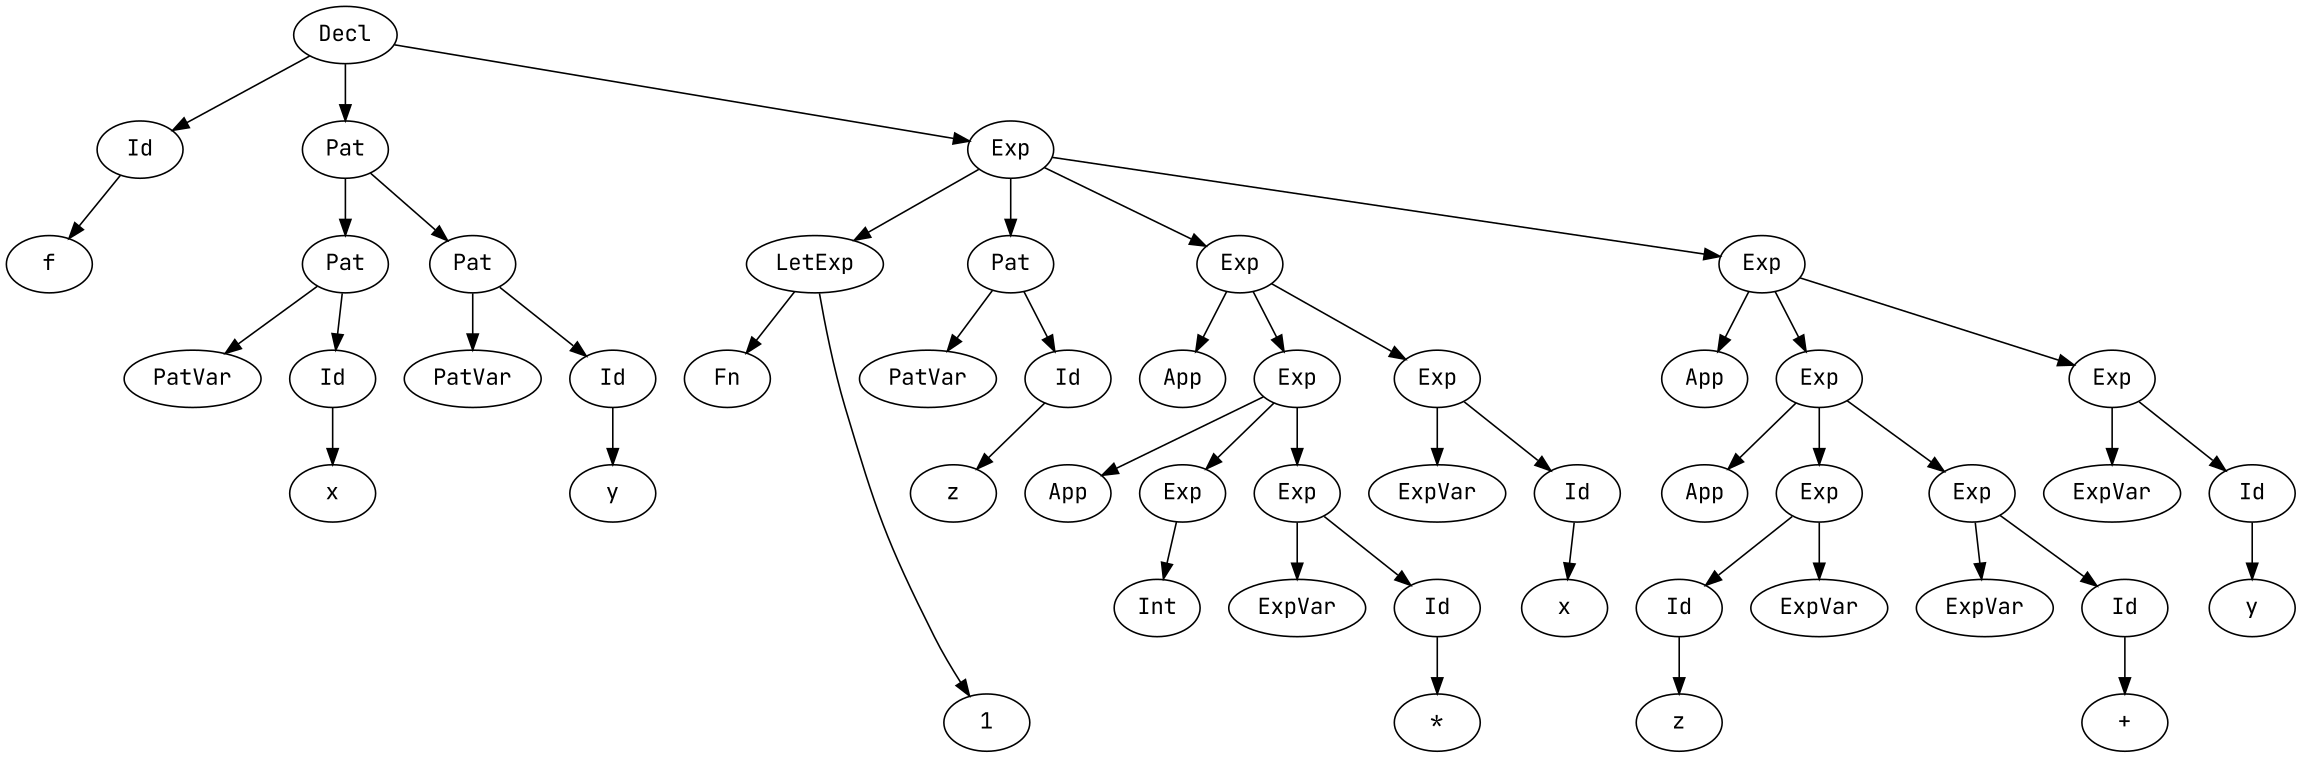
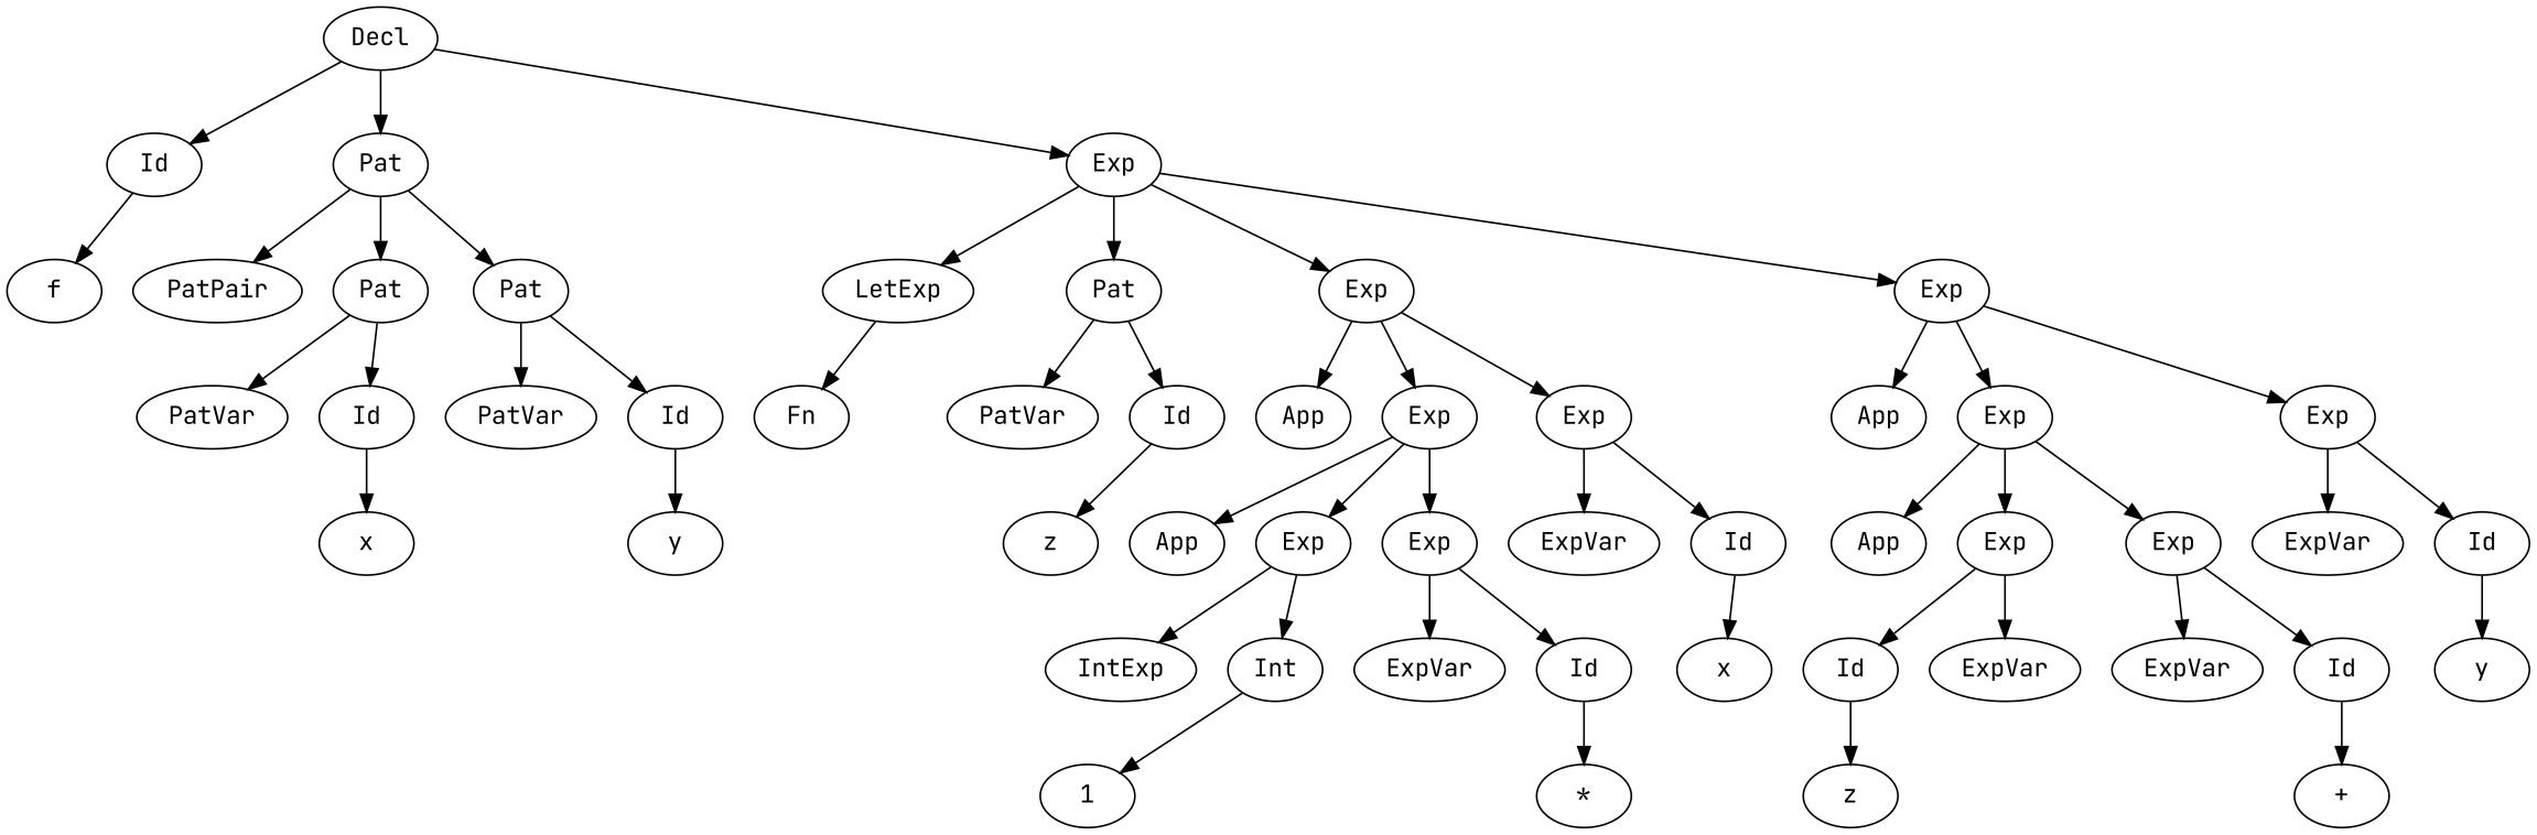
  digraph {
    fontname="JetBrains Mono"
    node [fontname="JetBrains Mono"]
    edge [fontname="JetBrains Mono"]
    n1 [label=Decl]
    n2 [label=Id]
    n3 [label=Pat]
    n4 [label=Exp]
    n5 [label=Fn]
    n6 [label=f]
+   n7 [label=PatPair]
    n8 [label=Pat]
    n9 [label=Pat]
    n10 [label=LetExp]
    n11 [label=Pat]
    n12 [label=Exp]
    n13 [label=Exp]
    n14 [label=PatVar]
    n15 [label=Id]
    n16 [label=PatVar]
    n17 [label=Id]
    n18 [label=PatVar]
    n19 [label=Id]
    n20 [label=App]
    n21 [label=Exp]
    n22 [label=Exp]
    n23 [label=App]
    n24 [label=Exp]
    n25 [label=Exp]
    n26 [label=x]
    n27 [label=y]
    n28 [label=z]
    n29 [label=App]
    n30 [label=Exp]
    n31 [label=Exp]
    n32 [label=ExpVar]
    n33 [label=Id]
    n34 [label=App]
    n35 [label=Exp]
    n36 [label=Exp]
    n37 [label=ExpVar]
    n38 [label=Id]
+   n39 [label=IntExp]
    n40 [label=Int]
    n41 [label=ExpVar]
    n42 [label=Id]
    n43 [label=x]
    n44 [label=1]
    n45 [label="*"]
    n46 [label=Id]
    n47 [label=ExpVar]
    n48 [label=ExpVar]
    n49 [label=Id]
    n50 [label=y]
    n51 [label=z]
    n52 [label="+"]
    n1 -> n2
    n1 -> n3
    n1 -> n4
    n2 -> n6
+   n3 -> n7
    n3 -> n8
    n3 -> n9
    n4 -> n10
    n4 -> n11
    n4 -> n12
    n4 -> n13
    n8 -> n14
    n8 -> n15
    n9 -> n16
    n9 -> n17
    n10 -> n5
    n11 -> n18
    n11 -> n19
    n12 -> n20
    n12 -> n21
    n12 -> n22
    n13 -> n23
    n13 -> n24
    n13 -> n25
    n15 -> n26
    n17 -> n27
    n19 -> n28
    n21 -> n29
    n21 -> n30
    n21 -> n31
    n22 -> n32
    n22 -> n33
    n24 -> n34
    n24 -> n35
    n24 -> n36
    n25 -> n37
    n25 -> n38
+   n30 -> n39
    n30 -> n40
    n31 -> n41
    n31 -> n42
    n33 -> n43
    n35 -> n46
    n35 -> n47
    n36 -> n48
    n36 -> n49
    n38 -> n50
-   n10 -> n44
+   n40 -> n44
    n42 -> n45
    n46 -> n51
    n49 -> n52
  }
